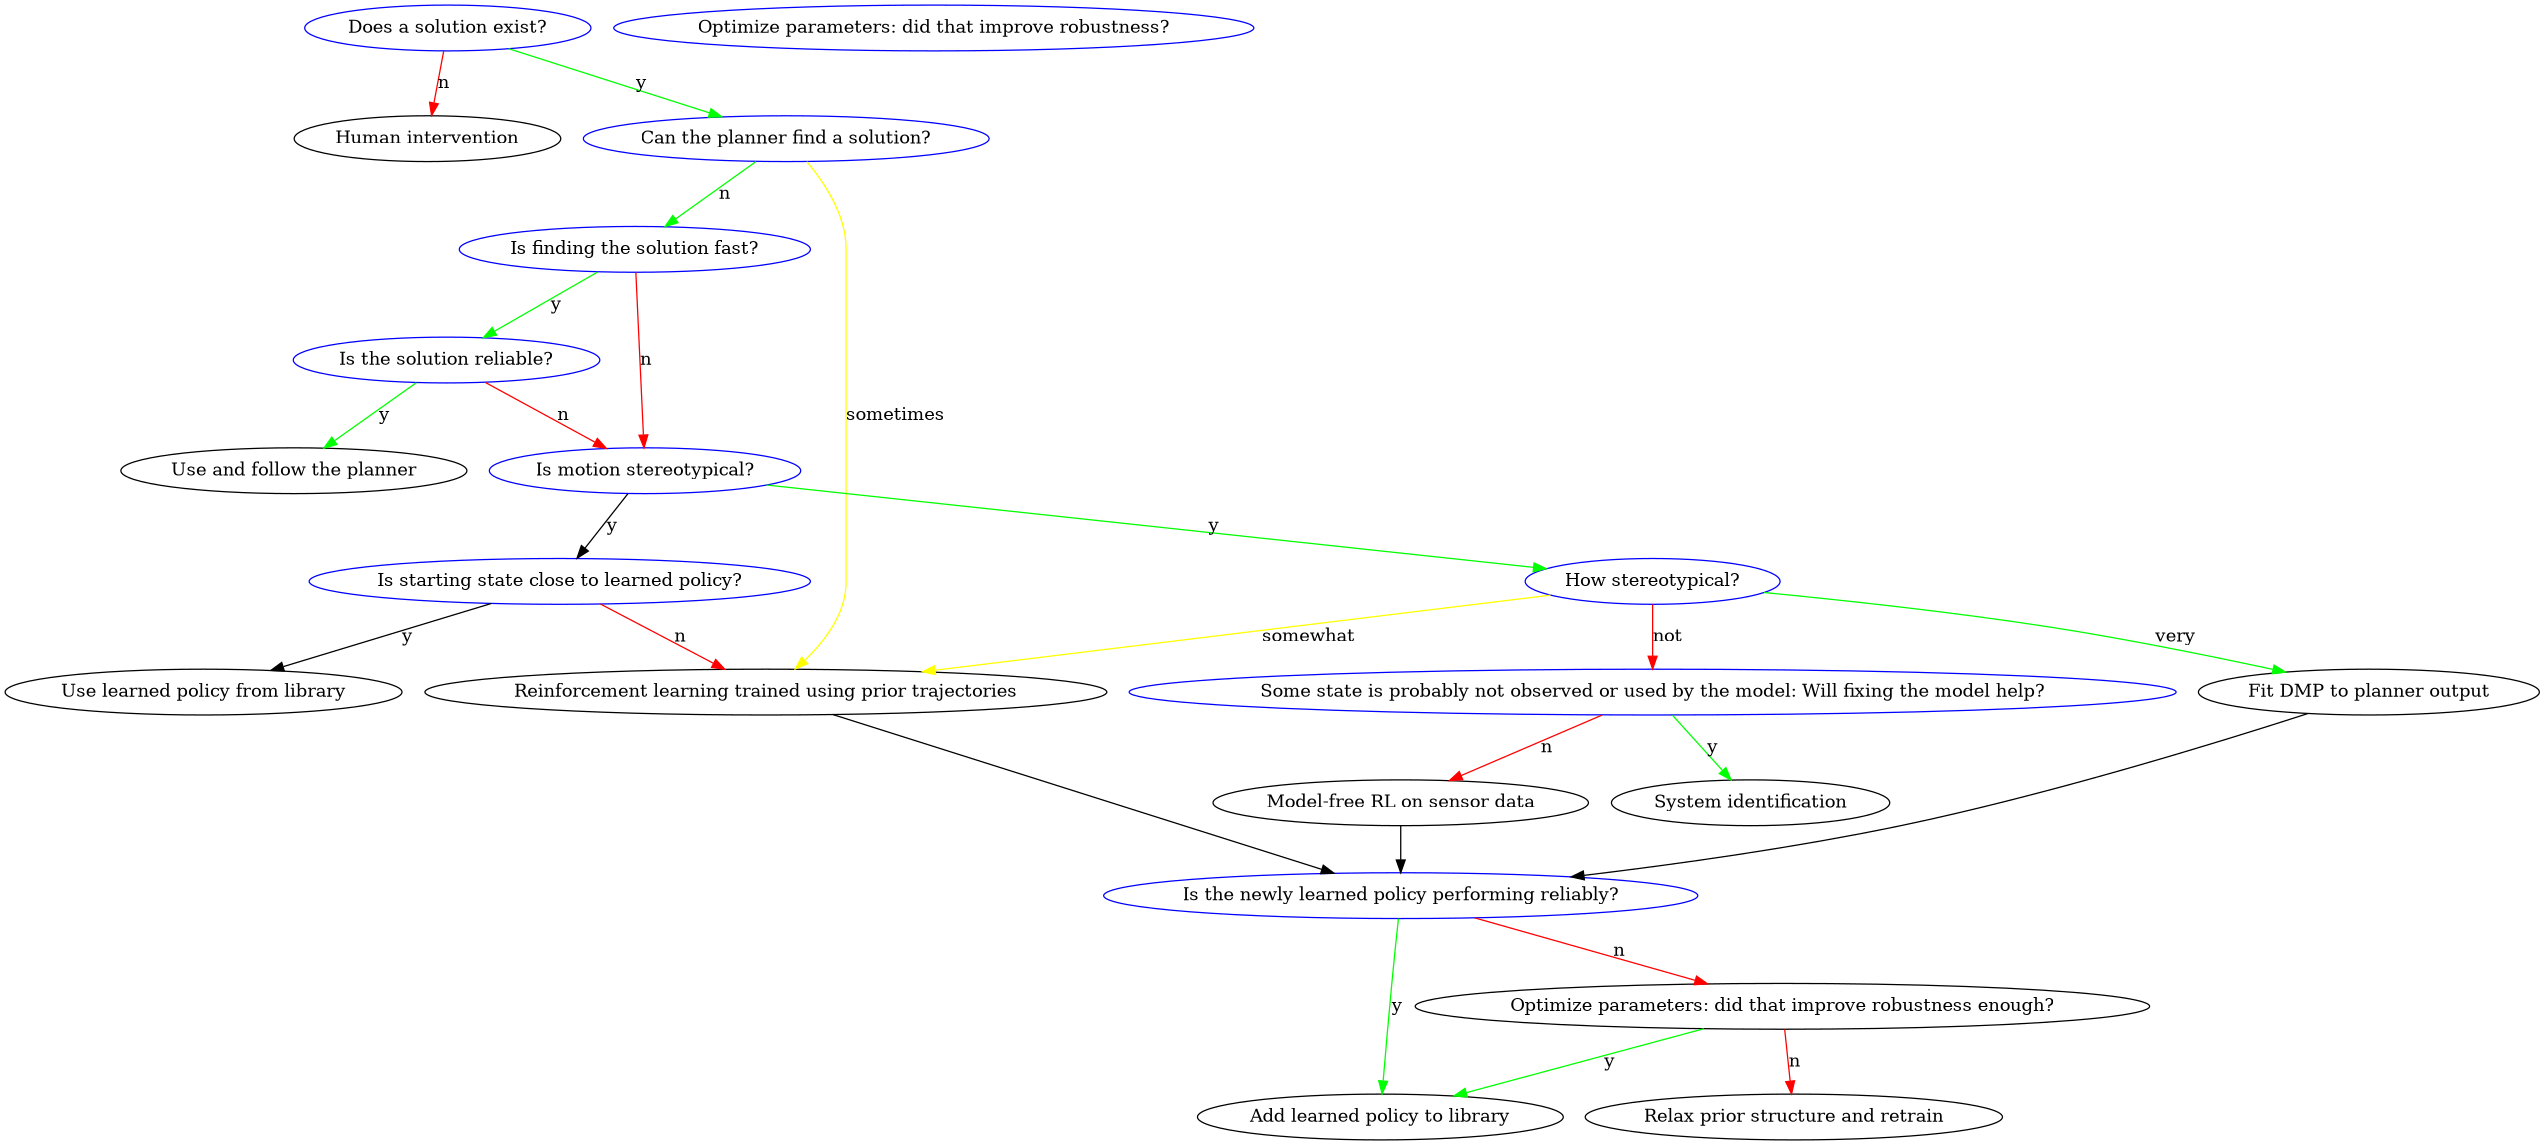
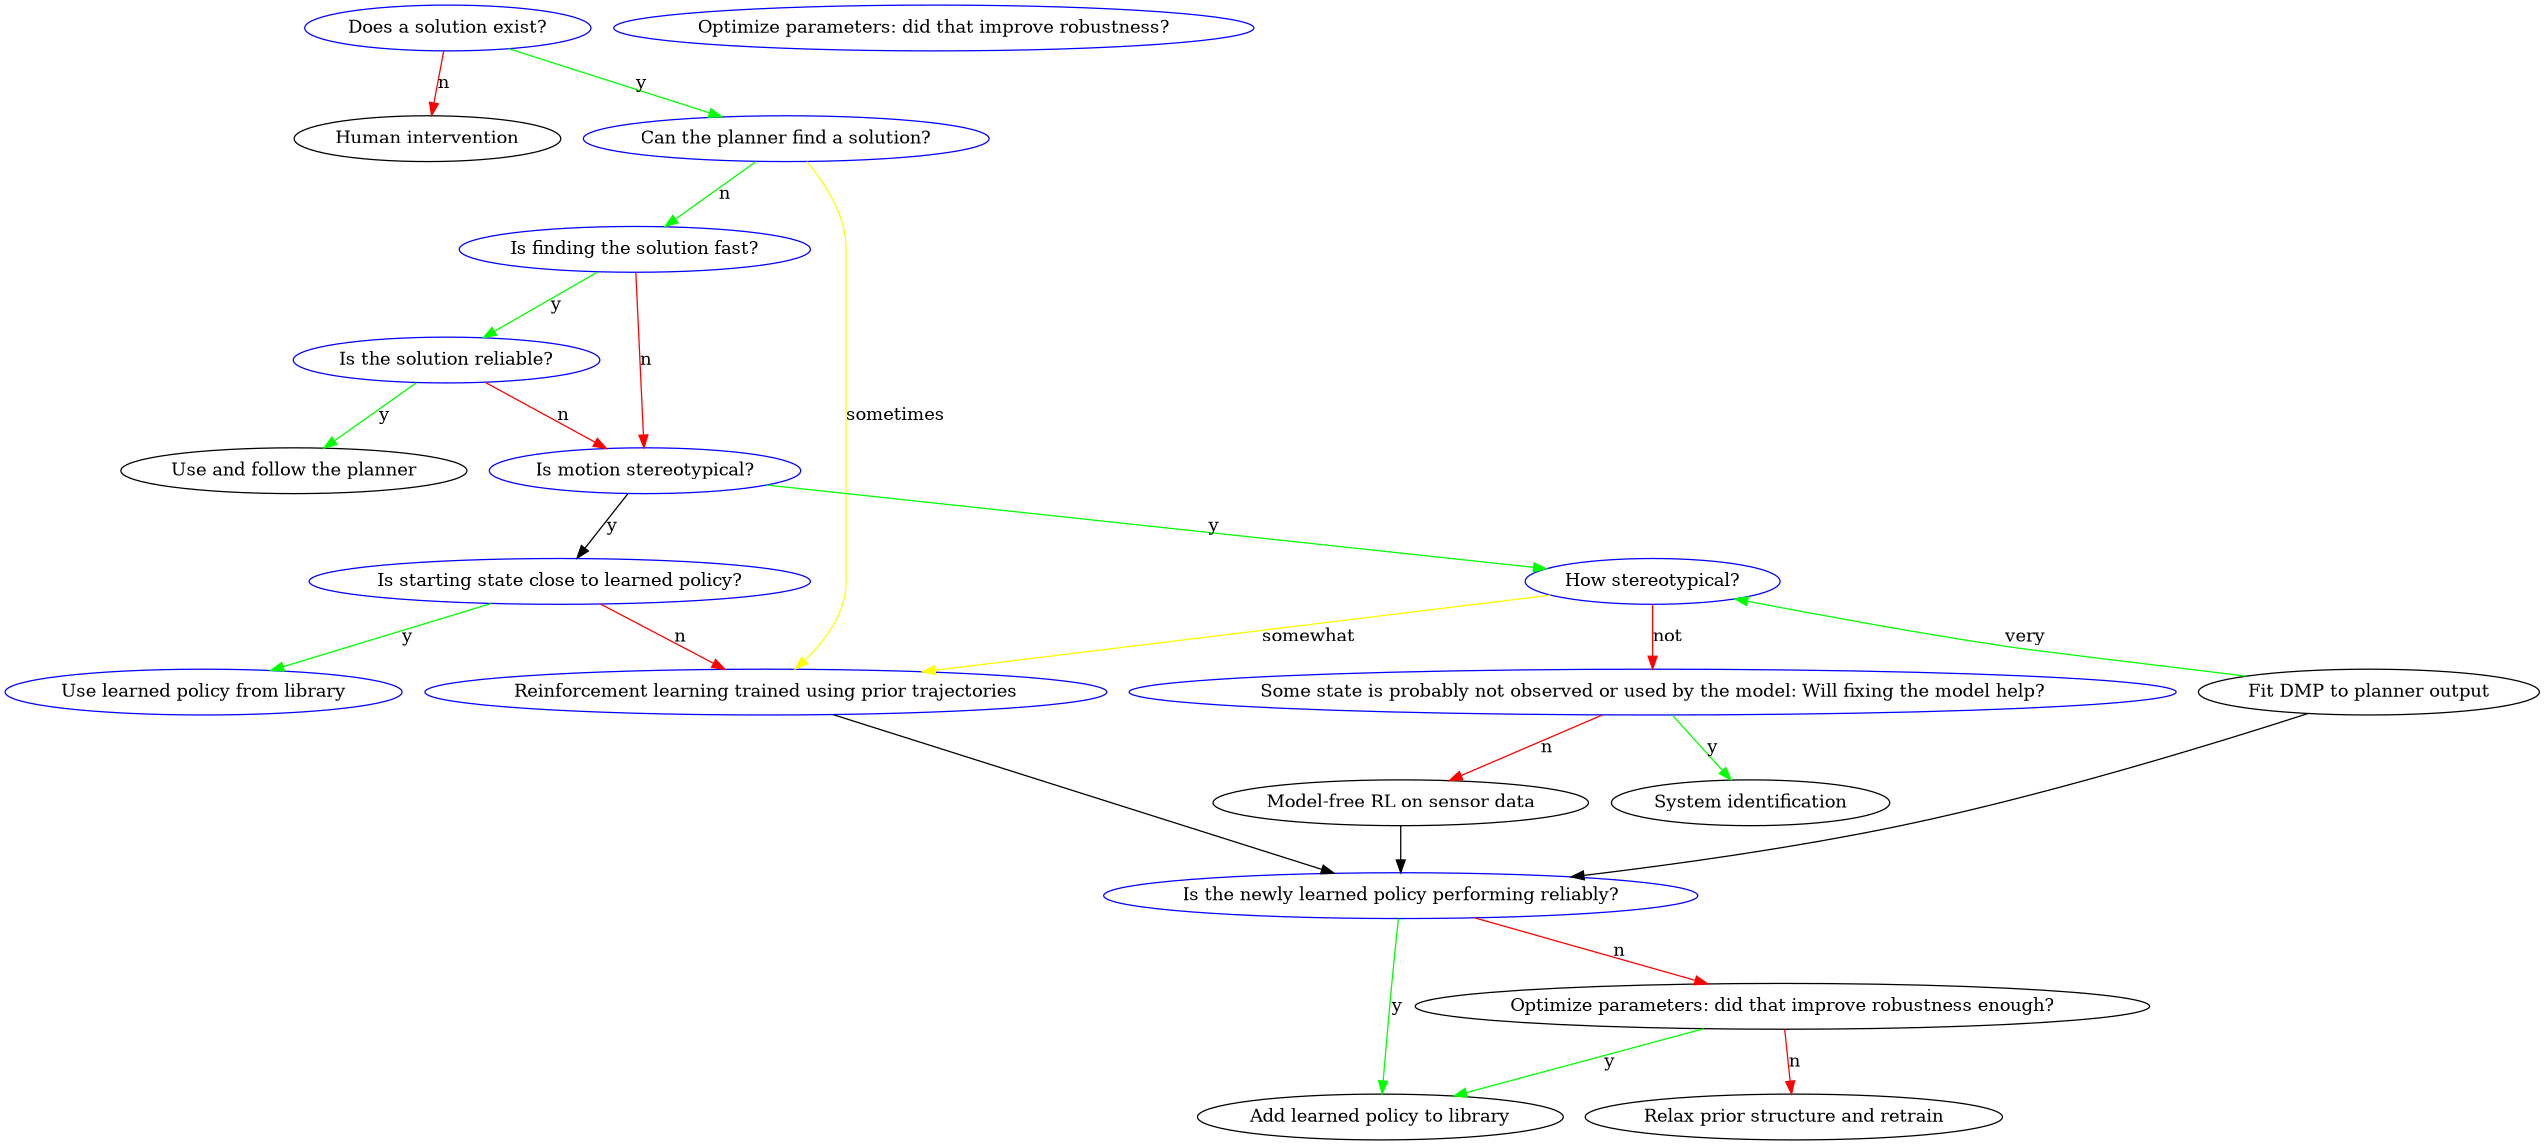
  strict digraph {
    node [color=blue]
    edge [color=green]
    "Does a solution exist?" [height=0.5 width=2.4734]
    "Human intervention" [color=black height=0.5 width=2.2748]
    "Can the planner find a solution?" [height=0.5 width=3.4483]
    "Is finding the solution fast?" [height=0.5 width=2.997]
-   "Reinforcement learning trained using prior trajectories" [color=black height=0.5 width=5.6689]
+   "Reinforcement learning trained using prior trajectories" [height=0.5 width=5.6689]
    "Is the solution reliable?" [height=0.5 width=2.5998]
    "Is motion stereotypical?" [height=0.5 width=2.672]
    "Is the newly learned policy performing reliably?" [height=0.5 width=5.0732]
    "Use and follow the planner" [color=black height=0.5 width=2.9608]
    "How stereotypical?" [height=0.5 width=2.2026]
    "Is starting state close to learned policy?" [height=0.5 width=4.1885]
    "Add learned policy to library" [height=0.5 width=3.1594 color=""]
    "Optimize parameters: did that improve robustness enough?" [height=0.5 width=6.1383 color=""]
    "Fit DMP to planner output" [height=0.5 width=2.9247 color=""]
    "Some state is probably not observed or used by the model: Will fixing the model help?" [height=0.5 width=8.9187]
-   "Use learned policy from library" [height=0.5 width=3.4122 color=""]
+   "Use learned policy from library" [height=0.5 width=3.4122]
    "Relax prior structure and retrain" [height=0.5 width=3.4483 color=""]
    "System identification" [height=0.5 width=2.4012 color=""]
    "Model-free RL on sensor data" [height=0.5 width=3.2678 color=""]
    "Optimize parameters: did that improve robustness?" [height=0.5 width=5.344]
    "Does a solution exist?" -> "Human intervention" [color=red label=n]
    "Does a solution exist?" -> "Can the planner find a solution?" [label=y]
    "Can the planner find a solution?" -> "Is finding the solution fast?" [label=n]
    "Can the planner find a solution?" -> "Reinforcement learning trained using prior trajectories" [color=yellow label=sometimes]
    "Is finding the solution fast?" -> "Is the solution reliable?" [label=y]
    "Is finding the solution fast?" -> "Is motion stereotypical?" [color=red label=n]
    "Reinforcement learning trained using prior trajectories" -> "Is the newly learned policy performing reliably?" [color=black]
    "Is the solution reliable?" -> "Is motion stereotypical?" [color=red label=n]
    "Is the solution reliable?" -> "Use and follow the planner" [label=y]
    "Is motion stereotypical?" -> "How stereotypical?" [label=y]
    "Is motion stereotypical?" -> "Is starting state close to learned policy?" [color=black label=y]
    "Is the newly learned policy performing reliably?" -> "Add learned policy to library" [label=y]
    "Is the newly learned policy performing reliably?" -> "Optimize parameters: did that improve robustness enough?" [color=red label=n]
    "How stereotypical?" -> "Reinforcement learning trained using prior trajectories" [color=yellow label=somewhat]
-   "How stereotypical?" -> "Fit DMP to planner output" [label=very]
+   "Fit DMP to planner output" -> "How stereotypical?" [label=very]
    "How stereotypical?" -> "Some state is probably not observed or used by the model: Will fixing the model help?" [color=red label=not]
    "Is starting state close to learned policy?" -> "Reinforcement learning trained using prior trajectories" [color=red label=n]
-   "Is starting state close to learned policy?" -> "Use learned policy from library" [color=black label=y]
+   "Is starting state close to learned policy?" -> "Use learned policy from library" [label=y]
    "Optimize parameters: did that improve robustness enough?" -> "Add learned policy to library" [label=y]
    "Optimize parameters: did that improve robustness enough?" -> "Relax prior structure and retrain" [color=red label=n]
    "Fit DMP to planner output" -> "Is the newly learned policy performing reliably?" [color=black]
    "Some state is probably not observed or used by the model: Will fixing the model help?" -> "System identification" [label=y]
    "Some state is probably not observed or used by the model: Will fixing the model help?" -> "Model-free RL on sensor data" [color=red label=n]
    "Model-free RL on sensor data" -> "Is the newly learned policy performing reliably?" [color=black]
  }
